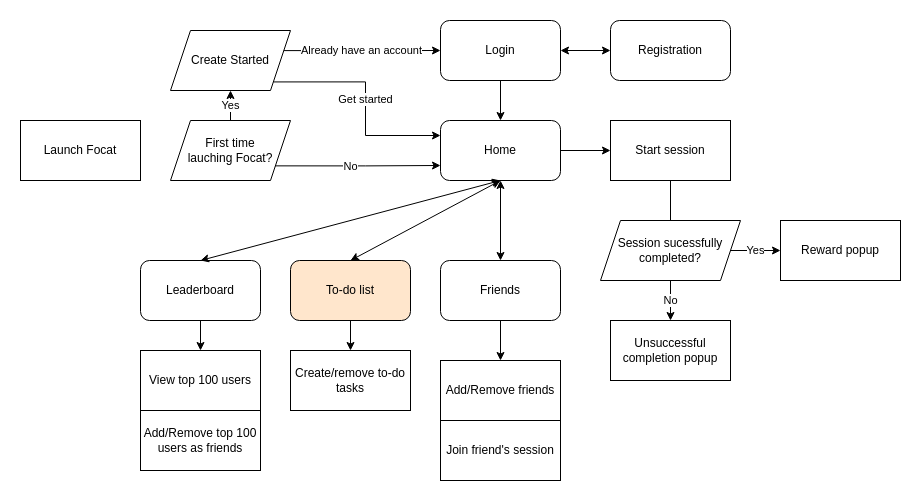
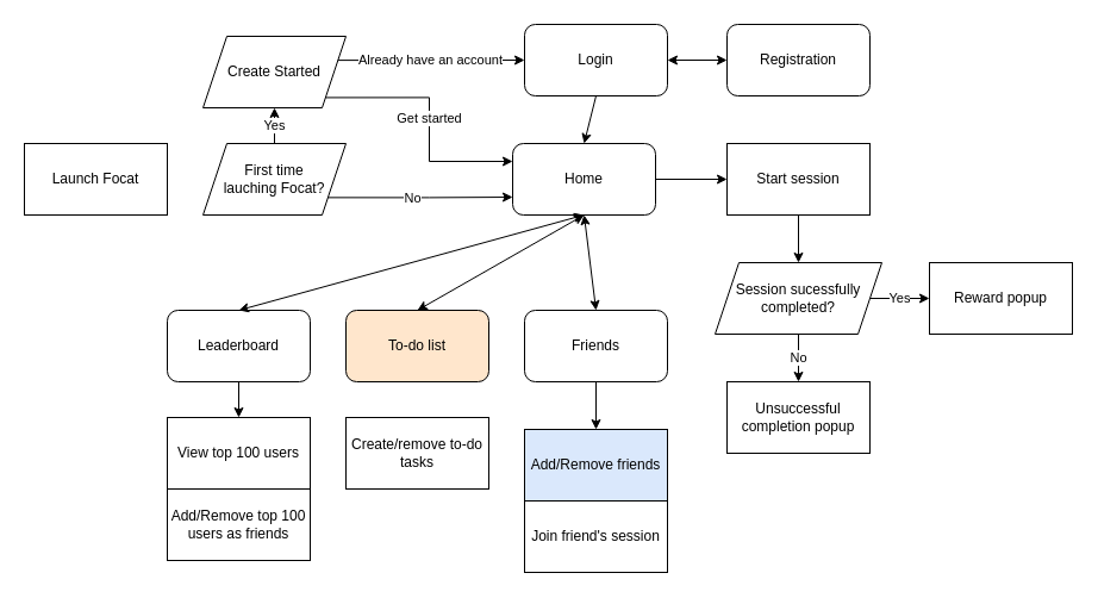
  <mxCell id="0" />
  <mxCell id="1" parent="0" />
  <mxCell id="2" value="Get started" style="edgeStyle=orthogonalEdgeStyle;rounded=0;orthogonalLoop=1;jettySize=auto;html=1;exitX=1;exitY=1;exitDx=0;exitDy=0;entryX=0;entryY=0.25;entryDx=0;entryDy=0;" parent="1" source="25" target="11" edge="1"><mxGeometry relative="1" as="geometry"><mxPoint x="350" y="65" as="sourcePoint" /></mxGeometry></mxCell>
  <mxCell id="3" value="Already have an account" style="edgeStyle=orthogonalEdgeStyle;rounded=0;orthogonalLoop=1;jettySize=auto;html=1;exitX=0.935;exitY=0.335;exitDx=0;exitDy=0;entryX=0;entryY=0.5;entryDx=0;entryDy=0;exitPerimeter=0;" parent="1" source="25" target="8" edge="1"><mxGeometry relative="1" as="geometry"><mxPoint x="350" y="50" as="sourcePoint" /></mxGeometry></mxCell>
  <mxCell id="4" style="edgeStyle=orthogonalEdgeStyle;rounded=0;orthogonalLoop=1;jettySize=auto;html=1;exitX=0.867;exitY=0.756;exitDx=0;exitDy=0;entryX=0;entryY=0.75;entryDx=0;entryDy=0;exitPerimeter=0;" parent="1" source="7" target="11" edge="1"><mxGeometry relative="1" as="geometry" /></mxCell>
  <mxCell id="5" value="No" style="edgeLabel;html=1;align=center;verticalAlign=middle;resizable=0;points=[];" parent="4" vertex="1" connectable="0"><mxGeometry x="-0.094" relative="1" as="geometry"><mxPoint as="offset" /></mxGeometry></mxCell>
  <mxCell id="6" value="Yes" style="edgeStyle=orthogonalEdgeStyle;rounded=0;orthogonalLoop=1;jettySize=auto;html=1;exitX=0.5;exitY=0;exitDx=0;exitDy=0;entryX=0.5;entryY=1;entryDx=0;entryDy=0;" edge="1" parent="1" source="7" target="25"><mxGeometry relative="1" as="geometry" /></mxCell>
  <mxCell id="7" value="&lt;div&gt;First time &lt;br&gt;&lt;/div&gt;&lt;div&gt;lauching Focat?&lt;/div&gt;" style="shape=parallelogram;perimeter=parallelogramPerimeter;whiteSpace=wrap;html=1;fixedSize=1;" parent="1" vertex="1"><mxGeometry x="170" y="120" width="120" height="60" as="geometry" /></mxCell>
  <mxCell id="8" value="Login" style="rounded=1;whiteSpace=wrap;html=1;" parent="1" vertex="1"><mxGeometry x="440" y="20" width="120" height="60" as="geometry" /></mxCell>
  <mxCell id="9" value="" style="endArrow=classic;startArrow=classic;html=1;rounded=0;exitX=1;exitY=0.5;exitDx=0;exitDy=0;entryX=0;entryY=0.5;entryDx=0;entryDy=0;" parent="1" source="8" target="10" edge="1"><mxGeometry width="50" height="50" relative="1" as="geometry"><mxPoint x="600" y="80" as="sourcePoint" /><mxPoint x="620" y="50" as="targetPoint" /></mxGeometry></mxCell>
  <mxCell id="10" value="Registration" style="rounded=1;whiteSpace=wrap;html=1;" parent="1" vertex="1"><mxGeometry x="610" y="20" width="120" height="60" as="geometry" /></mxCell>
- <mxCell id="11" value="Home" style="rounded=1;whiteSpace=wrap;html=1;" parent="1" vertex="1"><mxGeometry x="440" y="120" width="120" height="60" as="geometry" /></mxCell>
+ <mxCell id="11" value="Home" style="rounded=1;whiteSpace=wrap;html=1;" parent="1" vertex="1"><mxGeometry x="430" y="120" width="120" height="60" as="geometry" /></mxCell>
  <mxCell id="12" value="" style="endArrow=classic;html=1;rounded=0;exitX=0.5;exitY=1;exitDx=0;exitDy=0;entryX=0.5;entryY=0;entryDx=0;entryDy=0;" parent="1" source="8" target="11" edge="1"><mxGeometry width="50" height="50" relative="1" as="geometry"><mxPoint x="600" y="180" as="sourcePoint" /><mxPoint x="650" y="130" as="targetPoint" /></mxGeometry></mxCell>
- <mxCell id="13" style="edgeStyle=orthogonalEdgeStyle;rounded=0;orthogonalLoop=1;jettySize=auto;html=1;exitX=0.5;exitY=1;exitDx=0;exitDy=0;entryX=0.5;entryY=0;entryDx=0;entryDy=0;" parent="1" source="14" target="30" edge="1"><mxGeometry relative="1" as="geometry" /></mxCell>
  <mxCell id="14" value="To-do list" style="rounded=1;whiteSpace=wrap;html=1;fillColor=#ffe6cc;" parent="1" vertex="1"><mxGeometry x="290" y="260" width="120" height="60" as="geometry" /></mxCell>
  <mxCell id="15" value="Launch Focat" style="rounded=0;whiteSpace=wrap;html=1;" parent="1" vertex="1"><mxGeometry x="20" y="120" width="120" height="60" as="geometry" /></mxCell>
  <mxCell id="16" style="edgeStyle=orthogonalEdgeStyle;rounded=0;orthogonalLoop=1;jettySize=auto;html=1;exitX=0.5;exitY=1;exitDx=0;exitDy=0;entryX=0.5;entryY=0;entryDx=0;entryDy=0;" parent="1" source="17" target="23" edge="1"><mxGeometry relative="1" as="geometry" /></mxCell>
  <mxCell id="17" value="Friends" style="rounded=1;whiteSpace=wrap;html=1;" parent="1" vertex="1"><mxGeometry x="440" y="260" width="120" height="60" as="geometry" /></mxCell>
  <mxCell id="18" style="edgeStyle=orthogonalEdgeStyle;rounded=0;orthogonalLoop=1;jettySize=auto;html=1;exitX=1;exitY=0.5;exitDx=0;exitDy=0;entryX=0;entryY=0.5;entryDx=0;entryDy=0;" parent="1" source="11" target="20" edge="1"><mxGeometry relative="1" as="geometry"><mxPoint x="730" y="150" as="sourcePoint" /><Array as="points" /><mxPoint x="680" y="150" as="targetPoint" /></mxGeometry></mxCell>
- <mxCell id="19" style="edgeStyle=orthogonalEdgeStyle;rounded=0;orthogonalLoop=1;jettySize=auto;html=1;exitX=0.5;exitY=1;exitDx=0;exitDy=0;endArrow=none;" edge="1" parent="1" source="20" target="28"><mxGeometry relative="1" as="geometry" /></mxCell>
+ <mxCell id="19" style="edgeStyle=orthogonalEdgeStyle;rounded=0;orthogonalLoop=1;jettySize=auto;html=1;exitX=0.5;exitY=1;exitDx=0;exitDy=0;" edge="1" parent="1" source="20" target="28"><mxGeometry relative="1" as="geometry" /></mxCell>
  <mxCell id="20" value="Start session" style="rounded=0;whiteSpace=wrap;html=1;" parent="1" vertex="1"><mxGeometry x="610" y="120" width="120" height="60" as="geometry" /></mxCell>
  <mxCell id="21" value="" style="endArrow=classic;startArrow=classic;html=1;rounded=0;entryX=0.5;entryY=1;entryDx=0;entryDy=0;exitX=0.5;exitY=0;exitDx=0;exitDy=0;" parent="1" source="14" target="11" edge="1"><mxGeometry width="50" height="50" relative="1" as="geometry"><mxPoint x="140" y="240" as="sourcePoint" /><mxPoint x="190" y="190" as="targetPoint" /></mxGeometry></mxCell>
  <mxCell id="22" value="" style="endArrow=classic;startArrow=classic;html=1;rounded=0;entryX=0.5;entryY=1;entryDx=0;entryDy=0;exitX=0.5;exitY=0;exitDx=0;exitDy=0;" parent="1" source="17" target="11" edge="1"><mxGeometry width="50" height="50" relative="1" as="geometry"><mxPoint x="270" y="610" as="sourcePoint" /><mxPoint x="780" y="490" as="targetPoint" /></mxGeometry></mxCell>
- <mxCell id="23" value="Add/Remove friends" style="rounded=0;whiteSpace=wrap;html=1;" parent="1" vertex="1"><mxGeometry x="440" y="360" width="120" height="60" as="geometry" /></mxCell>
+ <mxCell id="23" value="Add/Remove friends" style="rounded=0;whiteSpace=wrap;html=1;fillColor=#dae8fc;" parent="1" vertex="1"><mxGeometry x="440" y="360" width="120" height="60" as="geometry" /></mxCell>
  <mxCell id="24" value="Join friend's session" style="rounded=0;whiteSpace=wrap;html=1;" parent="1" vertex="1"><mxGeometry x="440" y="420" width="120" height="60" as="geometry" /></mxCell>
  <mxCell id="25" value="&lt;span style=&quot;&quot;&gt;Create Started&lt;/span&gt;" style="shape=parallelogram;perimeter=parallelogramPerimeter;whiteSpace=wrap;html=1;fixedSize=1;" parent="1" vertex="1"><mxGeometry x="170" y="30" width="120" height="60" as="geometry" /></mxCell>
  <mxCell id="26" value="Yes" style="edgeStyle=orthogonalEdgeStyle;rounded=0;orthogonalLoop=1;jettySize=auto;html=1;exitX=1;exitY=0.5;exitDx=0;exitDy=0;entryX=0;entryY=0.5;entryDx=0;entryDy=0;" edge="1" parent="1" source="28" target="29"><mxGeometry relative="1" as="geometry" /></mxCell>
  <mxCell id="27" value="No" style="edgeStyle=orthogonalEdgeStyle;rounded=0;orthogonalLoop=1;jettySize=auto;html=1;exitX=0.5;exitY=1;exitDx=0;exitDy=0;entryX=0.5;entryY=0;entryDx=0;entryDy=0;" edge="1" parent="1" source="28" target="31"><mxGeometry relative="1" as="geometry" /></mxCell>
  <mxCell id="28" value="Session sucessfully completed?" style="shape=parallelogram;perimeter=parallelogramPerimeter;whiteSpace=wrap;html=1;fixedSize=1;" parent="1" vertex="1"><mxGeometry x="600" y="220" width="140" height="60" as="geometry" /></mxCell>
  <mxCell id="29" value="&lt;span style=&quot;&quot;&gt;Reward popup&lt;br&gt;&lt;/span&gt;" style="rounded=0;whiteSpace=wrap;html=1;" parent="1" vertex="1"><mxGeometry x="780" y="220" width="120" height="60" as="geometry" /></mxCell>
  <mxCell id="30" value="Create/remove to-do tasks " style="rounded=0;whiteSpace=wrap;html=1;" parent="1" vertex="1"><mxGeometry x="290" y="350" width="120" height="60" as="geometry" /></mxCell>
  <mxCell id="31" value="&lt;span style=&quot;&quot;&gt;Unsuccessful completion popup&lt;br&gt;&lt;/span&gt;" style="rounded=0;whiteSpace=wrap;html=1;" vertex="1" parent="1"><mxGeometry x="610" y="320" width="120" height="60" as="geometry" /></mxCell>
  <mxCell id="32" style="edgeStyle=orthogonalEdgeStyle;rounded=0;orthogonalLoop=1;jettySize=auto;html=1;exitX=0.5;exitY=1;exitDx=0;exitDy=0;entryX=0.5;entryY=0;entryDx=0;entryDy=0;" edge="1" parent="1" source="33" target="35"><mxGeometry relative="1" as="geometry" /></mxCell>
  <mxCell id="33" value="Leaderboard" style="rounded=1;whiteSpace=wrap;html=1;" vertex="1" parent="1"><mxGeometry x="140" y="260" width="120" height="60" as="geometry" /></mxCell>
  <mxCell id="34" value="" style="endArrow=classic;startArrow=classic;html=1;rounded=0;entryX=0.5;entryY=1;entryDx=0;entryDy=0;exitX=0.5;exitY=0;exitDx=0;exitDy=0;" edge="1" parent="1" source="33" target="11"><mxGeometry width="50" height="50" relative="1" as="geometry"><mxPoint x="220" y="270" as="sourcePoint" /><mxPoint x="370" y="190" as="targetPoint" /></mxGeometry></mxCell>
  <mxCell id="35" value="View top 100 users" style="rounded=0;whiteSpace=wrap;html=1;" vertex="1" parent="1"><mxGeometry x="140" y="350" width="120" height="60" as="geometry" /></mxCell>
  <mxCell id="36" value="Add/Remove top 100 users as friends" style="rounded=0;whiteSpace=wrap;html=1;" vertex="1" parent="1"><mxGeometry x="140" y="410" width="120" height="60" as="geometry" /></mxCell>
